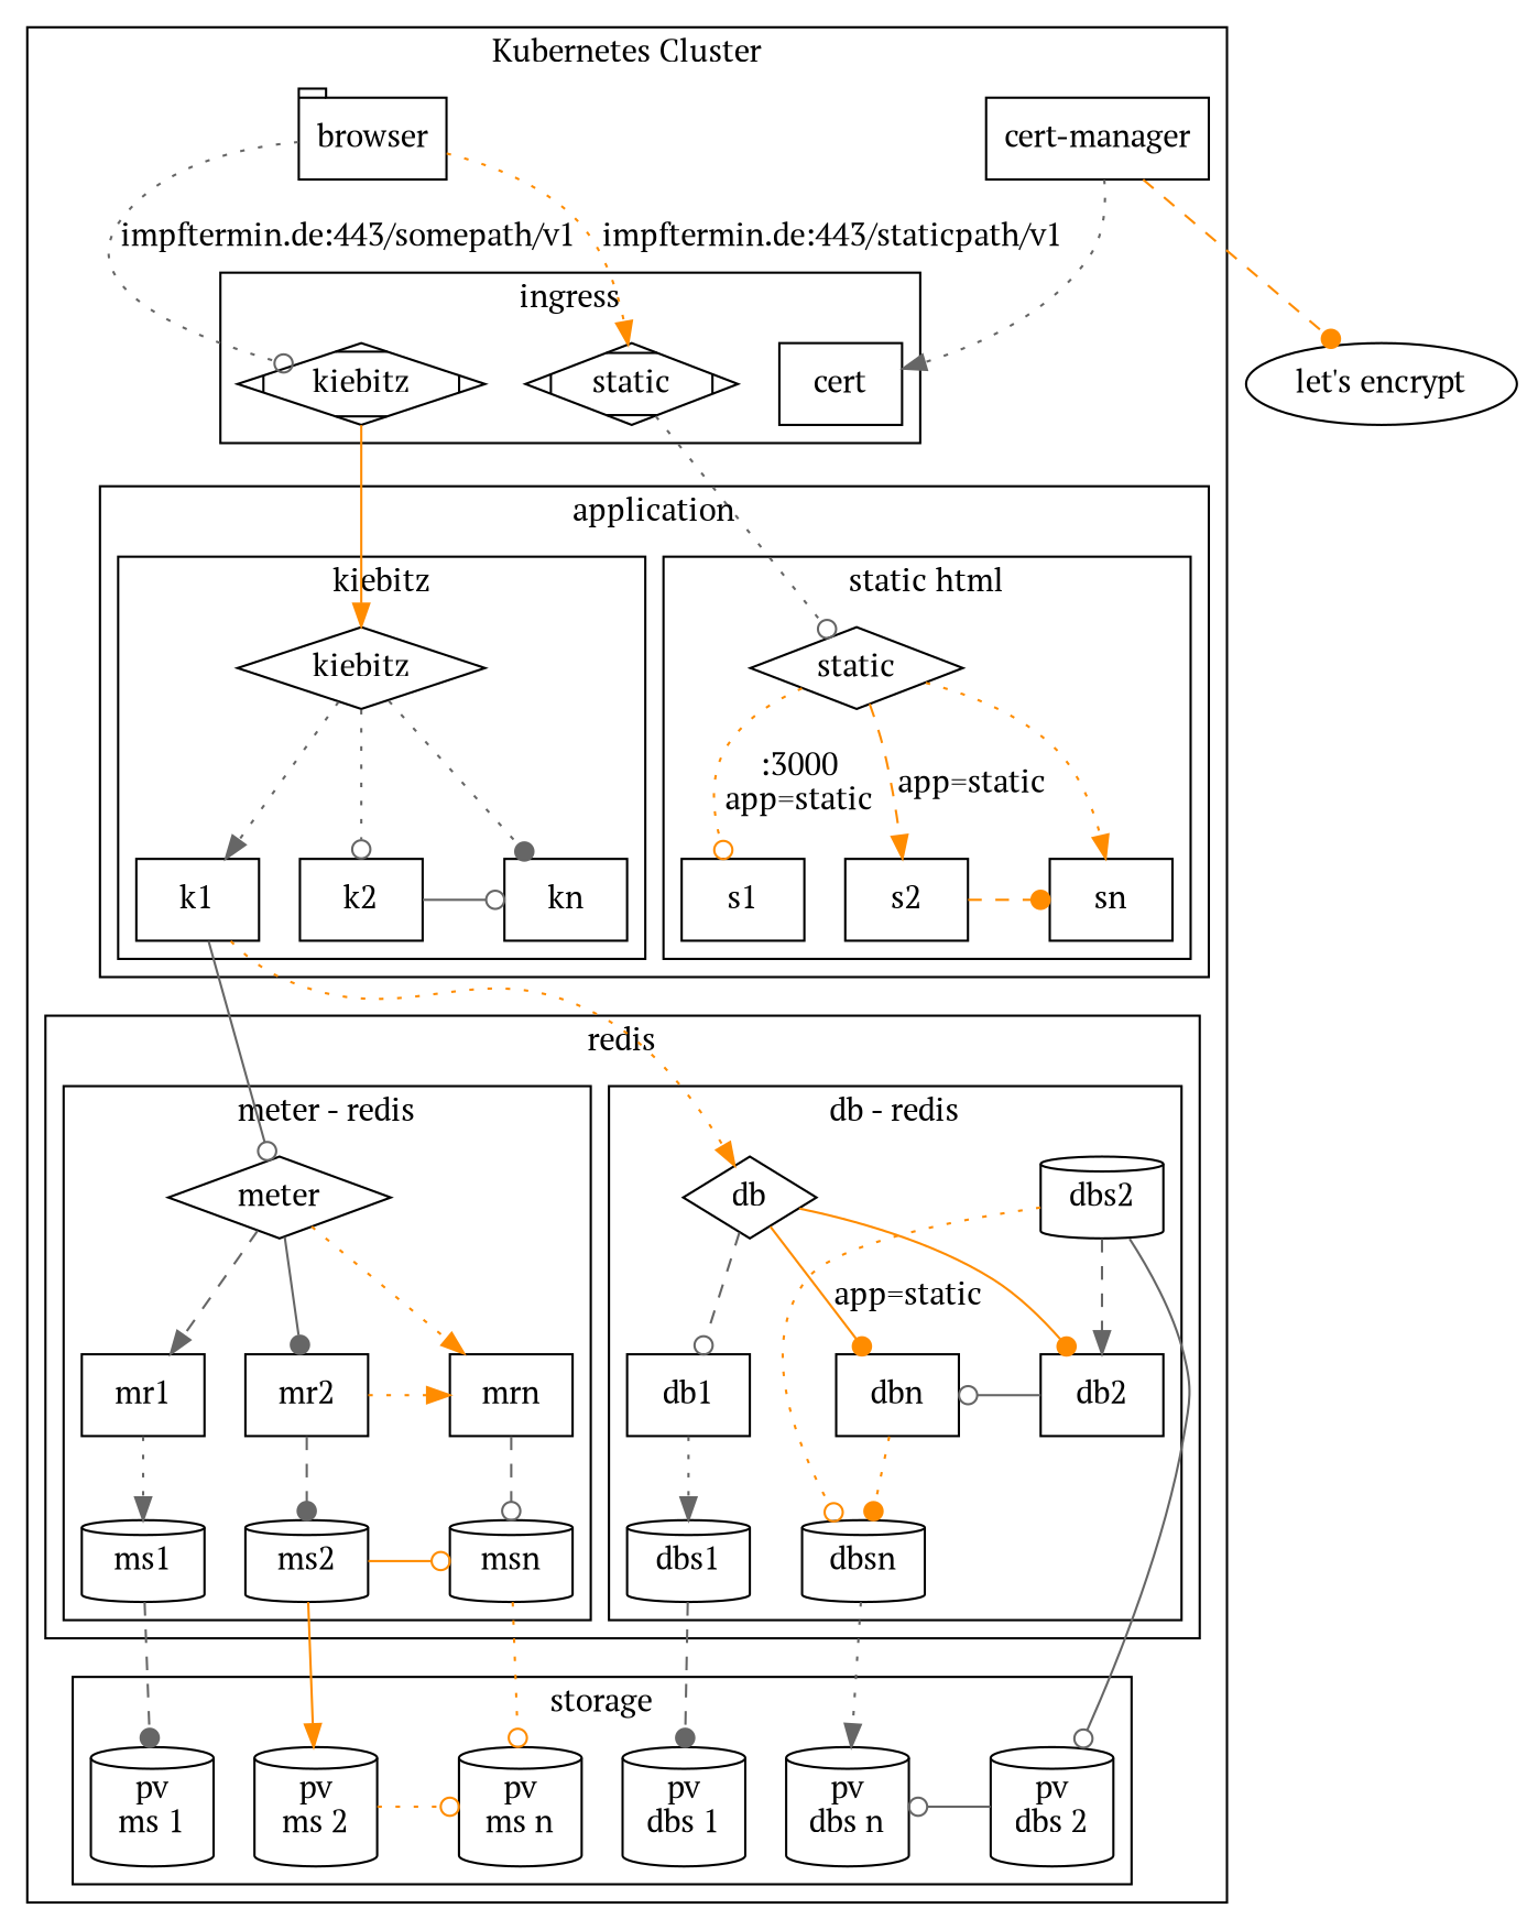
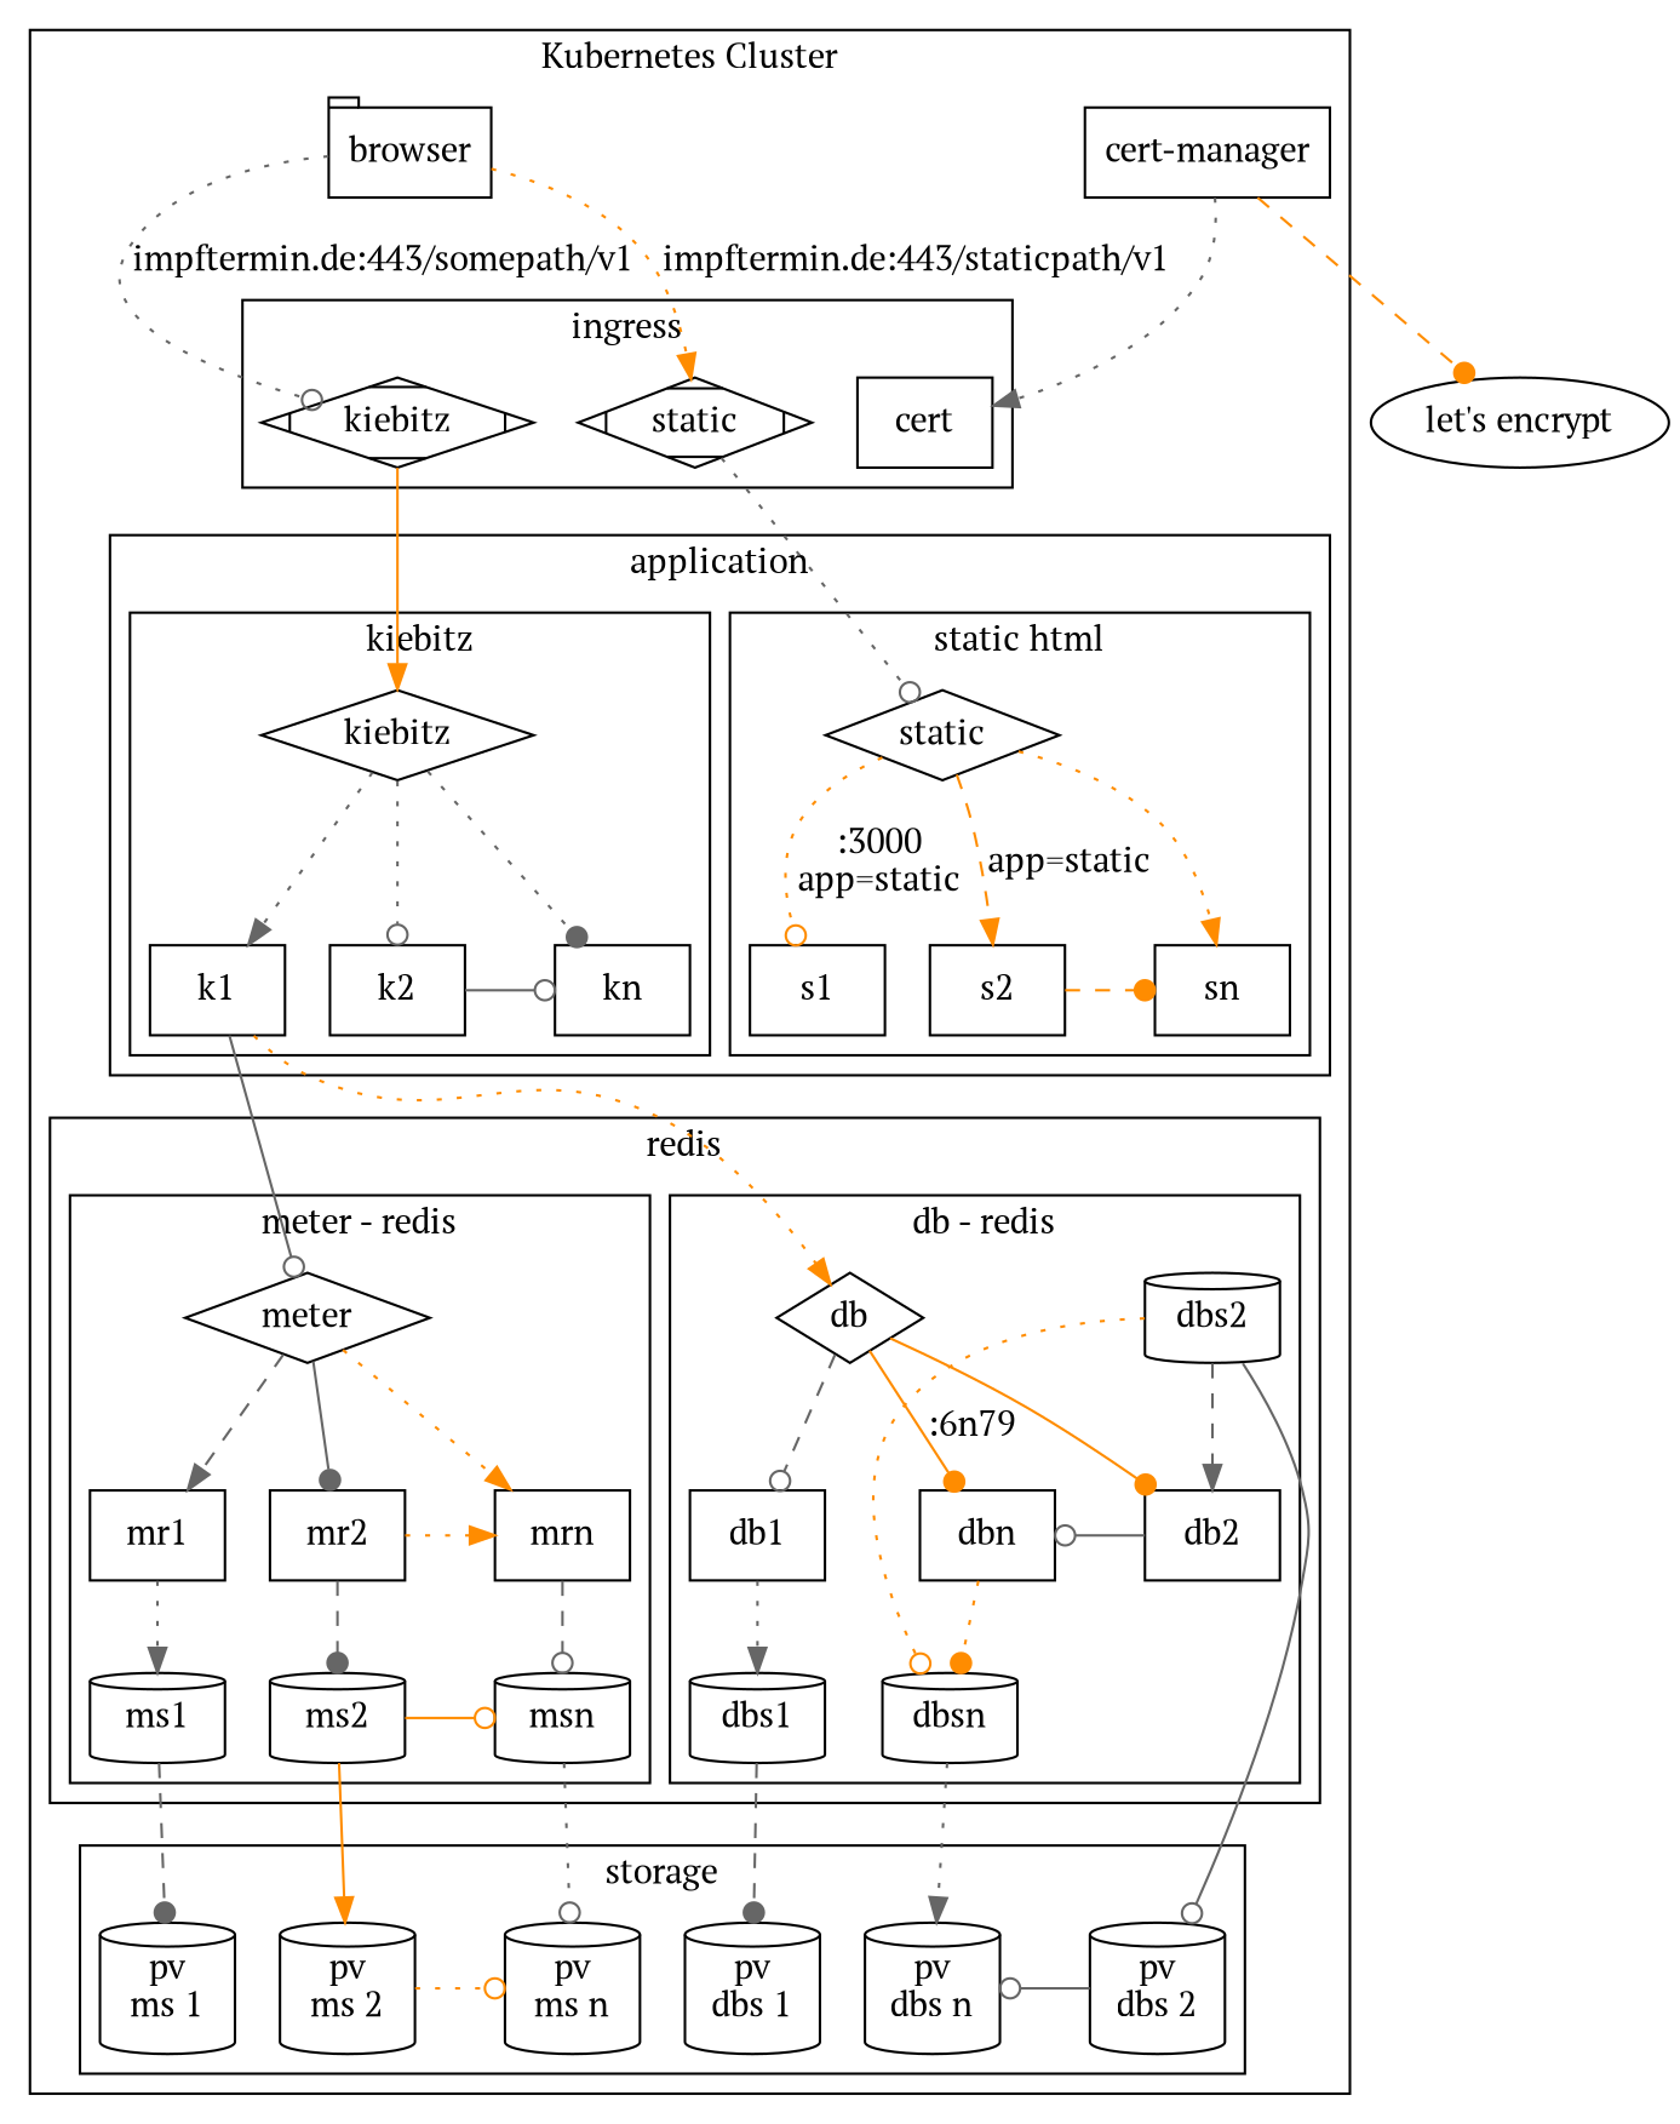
  digraph {
    fontname="PT Serif"
    node [fontname="PT Serif" shape=box]
    edge [arrowhead=normal color=gray40 fontname="PT Serif" style=dotted]
    meter [shape=diamond]
    mr1
    mr2
    mrn
    ms1 [shape=cylinder]
    ms2 [shape=cylinder]
    msn [shape=cylinder]
    db [shape=diamond]
    db1
    db2
    dbn
    dbs1 [shape=cylinder]
    dbs2 [shape=cylinder]
    dbsn [shape=cylinder]
    k1
    kiebitz [shape=diamond]
    k2
    kn
    static [shape=diamond]
    s1
    s2
    sn
    n23 [label=kiebitz shape=Mdiamond]
    n24 [label=static shape=Mdiamond]
    cert
    n26 [label="pv\nms 1" shape=cylinder]
    n27 [label="pv\nms 2" shape=cylinder]
    n28 [label="pv\nms n" shape=cylinder]
    n29 [label="pv\ndbs 1" shape=cylinder]
    n30 [label="pv\ndbs 2" shape=cylinder]
    n31 [label="pv\ndbs n" shape=cylinder]
    "cert-manager"
    browser [shape=tab]
    "let's encrypt" [shape=""]
    subgraph cluster_1 {
      label="Kubernetes Cluster"
      "cert-manager"
      browser
      subgraph cluster_2 {
        label=redis
        subgraph cluster_3 {
          label="meter - redis"
          meter
          mr1
          mr2
          mrn
          ms1
          ms2
          msn
        }
        subgraph cluster_4 {
          label="db - redis"
          shape=rect
          db
          db1
          db2
          dbn
          dbs1
          dbs2
          dbsn
        }
      }
      subgraph cluster_5 {
        label=application
        subgraph cluster_6 {
          label=kiebitz
          k1
          kiebitz
          k2
          kn
        }
        subgraph cluster_7 {
          label="static html"
          static
          s1
          s2
          sn
        }
      }
      subgraph cluster_8 {
        label=ingress
        n23
        n24
        cert
      }
      subgraph cluster_9 {
        label=storage
        n26
        n27
        n28
        n29
        n30
        n31
      }
    }
    meter -> mr1 [style=dashed]
    meter -> mr2 [arrowhead=dot style=solid]
    meter -> mrn [color=darkorange]
    mr1 -> ms1
    mr2 -> mrn [color=darkorange constraint=false]
    mr2 -> ms2 [arrowhead=dot style=dashed]
    mrn -> msn [arrowhead=odot style=dashed]
    ms1 -> n26 [arrowhead=dot style=dashed]
    ms2 -> msn [arrowhead=odot color=darkorange constraint=false style=solid]
    ms2 -> n27 [color=darkorange style=solid]
-   msn -> n28 [arrowhead=odot color=darkorange]
+   msn -> n28 [arrowhead=odot]
    db -> db1 [arrowhead=odot style=dashed]
    db -> db2 [arrowhead=dot color=darkorange style=solid]
-   db -> dbn [arrowhead=dot color=darkorange label="app=static" style=solid]
+   db -> dbn [arrowhead=dot color=darkorange label=":6n79" style=solid]
    db1 -> dbs1
    db2 -> dbn [arrowhead=odot constraint=false style=solid]
    dbn -> dbsn [arrowhead=dot color=darkorange]
    dbs1 -> n29 [arrowhead=dot style=dashed]
    dbs2 -> db2 [style=dashed]
    dbs2 -> dbsn [arrowhead=odot color=darkorange constraint=false]
    dbs2 -> n30 [arrowhead=odot style=solid]
    dbsn -> n31
    k1 -> meter [arrowhead=odot style=solid]
    k1 -> db [color=darkorange]
    kiebitz -> k1
    kiebitz -> k2 [arrowhead=odot]
    kiebitz -> kn [arrowhead=dot]
    k2 -> kn [arrowhead=odot constraint=false style=solid]
    static -> s1 [arrowhead=odot color=darkorange label=":3000\napp=static"]
    static -> s2 [color=darkorange label="app=static" style=dashed]
    static -> sn [color=darkorange]
    s2 -> sn [arrowhead=dot color=darkorange constraint=false style=dashed]
    n23 -> kiebitz [color=darkorange style=solid]
    n24 -> static [arrowhead=odot]
    n27 -> n28 [arrowhead=odot color=darkorange constraint=false]
    n30 -> n31 [arrowhead=odot constraint=false style=solid]
    "cert-manager" -> cert
    "cert-manager" -> "let's encrypt" [arrowhead=dot color=darkorange style=dashed]
    browser -> n23 [arrowhead=odot label="impftermin.de:443/somepath/v1" labeljust=l]
    browser -> n24 [color=darkorange label="impftermin.de:443/staticpath/v1"]
  }
